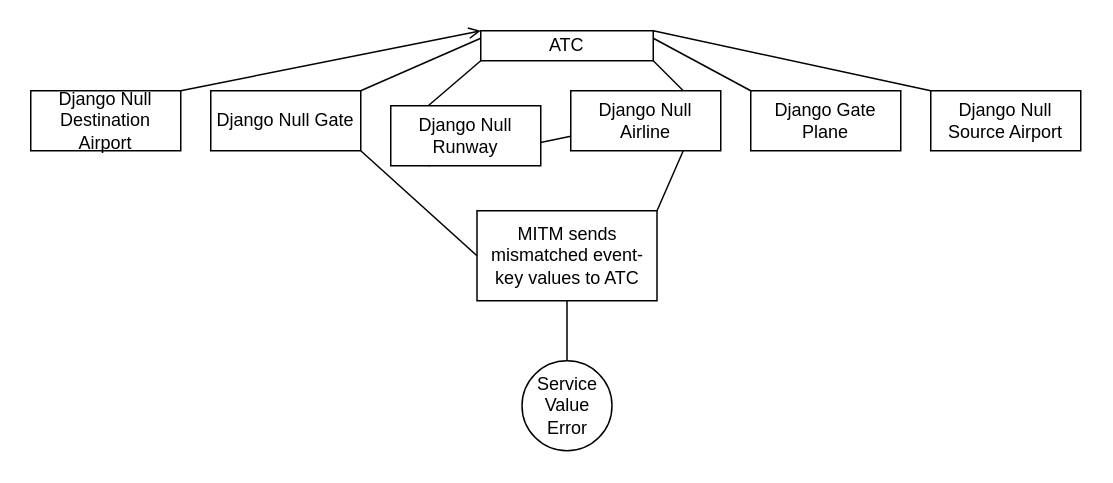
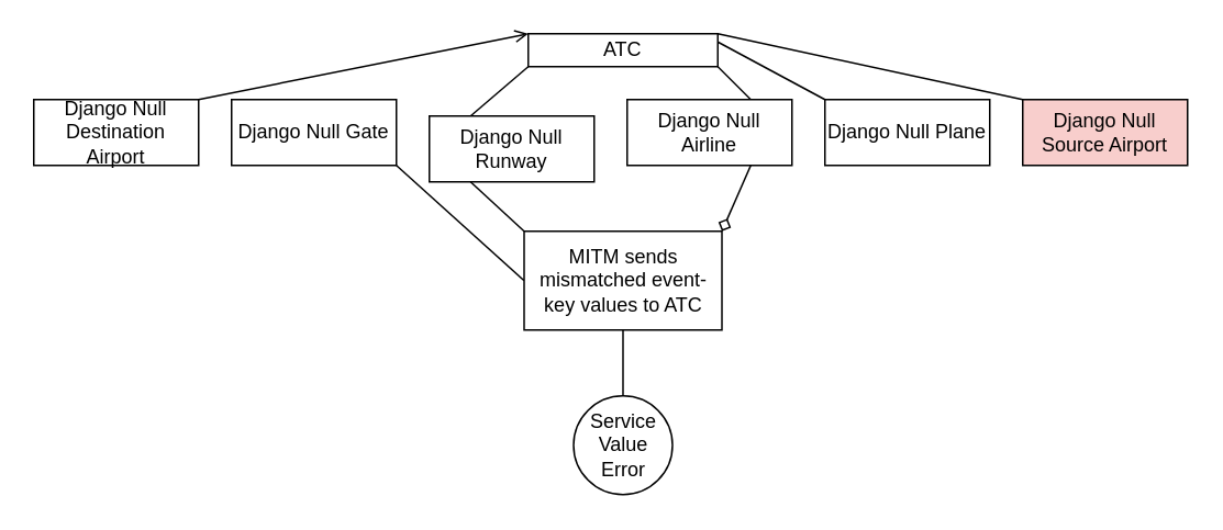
  <mxCell id="0" />
  <mxCell id="1" parent="0" />
  <mxCell id="2" value="ATC" style="rounded=0;whiteSpace=wrap;html=1;" vertex="1" parent="1"><mxGeometry x="320" y="20" width="115" height="20" as="geometry" /></mxCell>
  <mxCell id="3" style="edgeStyle=none;rounded=0;orthogonalLoop=1;jettySize=auto;html=1;exitX=1;exitY=0;exitDx=0;exitDy=0;entryX=0;entryY=0;entryDx=0;entryDy=0;endArrow=open;endFill=0;" edge="1" parent="1" source="4" target="2"><mxGeometry relative="1" as="geometry" /></mxCell>
  <mxCell id="4" value="Django Null Destination Airport" style="rounded=0;whiteSpace=wrap;html=1;" vertex="1" parent="1"><mxGeometry x="20" y="60" width="100" height="40" as="geometry" /></mxCell>
- <mxCell id="5" style="edgeStyle=none;rounded=0;orthogonalLoop=1;jettySize=auto;html=1;exitX=1;exitY=0;exitDx=0;exitDy=0;entryX=0;entryY=0.25;entryDx=0;entryDy=0;endArrow=none;endFill=0;" edge="1" parent="1" source="7" target="2"><mxGeometry relative="1" as="geometry" /></mxCell>
  <mxCell id="6" style="edgeStyle=none;rounded=0;orthogonalLoop=1;jettySize=auto;html=1;exitX=1;exitY=1;exitDx=0;exitDy=0;entryX=0;entryY=0.5;entryDx=0;entryDy=0;endArrow=none;endFill=0;" edge="1" parent="1" source="7" target="19"><mxGeometry relative="1" as="geometry" /></mxCell>
  <mxCell id="7" value="Django Null Gate" style="rounded=0;whiteSpace=wrap;html=1;" vertex="1" parent="1"><mxGeometry x="140" y="60" width="100" height="40" as="geometry" /></mxCell>
  <mxCell id="8" style="edgeStyle=none;rounded=0;orthogonalLoop=1;jettySize=auto;html=1;exitX=0.25;exitY=0;exitDx=0;exitDy=0;entryX=0;entryY=1;entryDx=0;entryDy=0;endArrow=none;endFill=0;" edge="1" parent="1" source="10" target="2"><mxGeometry relative="1" as="geometry" /></mxCell>
- <mxCell id="9" style="edgeStyle=none;rounded=0;orthogonalLoop=1;jettySize=auto;html=1;exitX=0.25;exitY=1;exitDx=0;exitDy=0;endArrow=none;endFill=0;" edge="1" parent="1" source="10" target="13"><mxGeometry relative="1" as="geometry" /></mxCell>
+ <mxCell id="9" style="edgeStyle=none;rounded=0;orthogonalLoop=1;jettySize=auto;html=1;exitX=0.25;exitY=1;exitDx=0;exitDy=0;entryX=0;entryY=0;entryDx=0;entryDy=0;endArrow=none;endFill=0;" edge="1" parent="1" source="10" target="19"><mxGeometry relative="1" as="geometry" /></mxCell>
  <mxCell id="10" value="Django Null Runway" style="rounded=0;whiteSpace=wrap;html=1;" vertex="1" parent="1"><mxGeometry x="260" y="70" width="100" height="40" as="geometry" /></mxCell>
  <mxCell id="11" style="edgeStyle=none;rounded=0;orthogonalLoop=1;jettySize=auto;html=1;exitX=0.75;exitY=0;exitDx=0;exitDy=0;entryX=1;entryY=1;entryDx=0;entryDy=0;endArrow=none;endFill=0;" edge="1" parent="1" source="13" target="2"><mxGeometry relative="1" as="geometry" /></mxCell>
- <mxCell id="12" style="edgeStyle=none;rounded=0;orthogonalLoop=1;jettySize=auto;html=1;exitX=0.75;exitY=1;exitDx=0;exitDy=0;entryX=1;entryY=0;entryDx=0;entryDy=0;endArrow=none;endFill=0;" edge="1" parent="1" source="13" target="19"><mxGeometry relative="1" as="geometry" /></mxCell>
+ <mxCell id="12" style="edgeStyle=none;rounded=0;orthogonalLoop=1;jettySize=auto;html=1;exitX=0.75;exitY=1;exitDx=0;exitDy=0;entryX=1;entryY=0;entryDx=0;entryDy=0;endArrow=diamond;endFill=0;" edge="1" parent="1" source="13" target="19"><mxGeometry relative="1" as="geometry" /></mxCell>
  <mxCell id="13" value="Django Null Airline" style="rounded=0;whiteSpace=wrap;html=1;" vertex="1" parent="1"><mxGeometry x="380" y="60" width="100" height="40" as="geometry" /></mxCell>
  <mxCell id="14" style="edgeStyle=none;rounded=0;orthogonalLoop=1;jettySize=auto;html=1;exitX=0;exitY=0;exitDx=0;exitDy=0;entryX=1;entryY=0.25;entryDx=0;entryDy=0;endArrow=none;endFill=0;" edge="1" parent="1" source="15" target="2"><mxGeometry relative="1" as="geometry" /></mxCell>
- <mxCell id="15" value="Django Gate Plane" style="rounded=0;whiteSpace=wrap;html=1;" vertex="1" parent="1"><mxGeometry x="500" y="60" width="100" height="40" as="geometry" /></mxCell>
+ <mxCell id="15" value="Django Null Plane" style="rounded=0;whiteSpace=wrap;html=1;" vertex="1" parent="1"><mxGeometry x="500" y="60" width="100" height="40" as="geometry" /></mxCell>
  <mxCell id="16" style="edgeStyle=none;rounded=0;orthogonalLoop=1;jettySize=auto;html=1;exitX=0;exitY=0;exitDx=0;exitDy=0;entryX=1;entryY=0;entryDx=0;entryDy=0;endArrow=none;endFill=0;" edge="1" parent="1" source="17" target="2"><mxGeometry relative="1" as="geometry" /></mxCell>
- <mxCell id="17" value="Django Null Source Airport" style="rounded=0;whiteSpace=wrap;html=1;" vertex="1" parent="1"><mxGeometry x="620" y="60" width="100" height="40" as="geometry" /></mxCell>
+ <mxCell id="17" value="Django Null Source Airport" style="rounded=0;whiteSpace=wrap;html=1;fillColor=#f8cecc;" vertex="1" parent="1"><mxGeometry x="620" y="60" width="100" height="40" as="geometry" /></mxCell>
  <mxCell id="18" style="edgeStyle=none;rounded=0;orthogonalLoop=1;jettySize=auto;html=1;exitX=0.5;exitY=1;exitDx=0;exitDy=0;entryX=0.5;entryY=0;entryDx=0;entryDy=0;endArrow=none;endFill=0;" edge="1" parent="1" source="19" target="20"><mxGeometry relative="1" as="geometry" /></mxCell>
  <mxCell id="19" value="MITM sends mismatched event-key values to ATC" style="rounded=0;whiteSpace=wrap;html=1;" vertex="1" parent="1"><mxGeometry x="317.5" y="140" width="120" height="60" as="geometry" /></mxCell>
  <mxCell id="20" value="Service Value Error" style="ellipse;whiteSpace=wrap;html=1;aspect=fixed;" vertex="1" parent="1"><mxGeometry x="347.5" y="240" width="60" height="60" as="geometry" /></mxCell>
